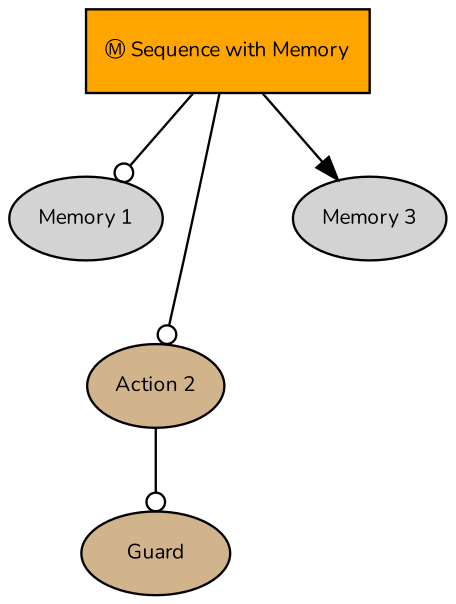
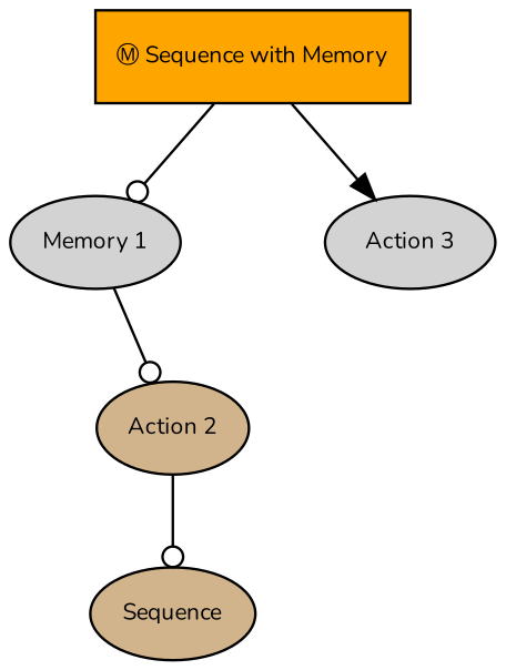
  digraph {
    fontname=Nunito
    ordering=out
    node [fillcolor=lightgrey fontcolor=black fontname=Nunito fontsize=9 shape=ellipse style=filled]
    edge [arrowhead=odot fontname=Nunito]
    n1 [fillcolor=orange label="Ⓜ Sequence with Memory" shape=box]
    n2 [label="Memory 1"]
    n3 [fillcolor=tan label="Action 2"]
-   n4 [label="Memory 3"]
-   n5 [fillcolor=tan label=Guard]
+   n4 [label="Action 3"]
+   n5 [fillcolor=tan label=Sequence]
    n1 -> n2
-   n1 -> n3
+   n2 -> n3
    n1 -> n4 [arrowhead=normal]
    n3 -> n5
  }
